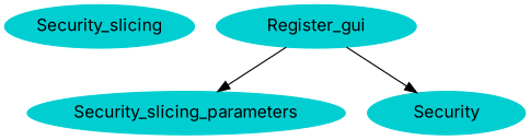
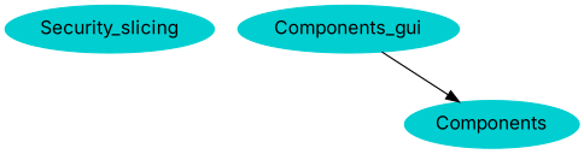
  digraph {
    fontname=Inter
    fontsize="12pt"
    rankdir=TB
    node [color=darkturquoise fontname=Inter style=filled]
    edge [fontname=Inter]
    Security_slicing
-   Register_gui
-   Security_slicing_parameters
-   Components [label=Security]
-   Register_gui -> Security_slicing_parameters
+   Register_gui [label=Components_gui]
+   Components
    Register_gui -> Components
  }
